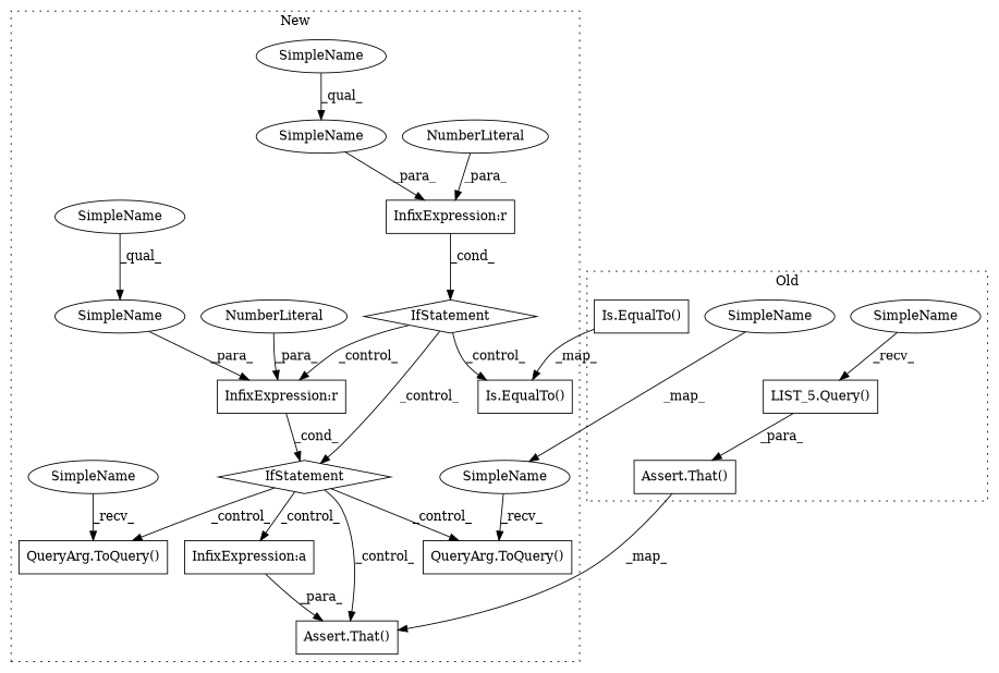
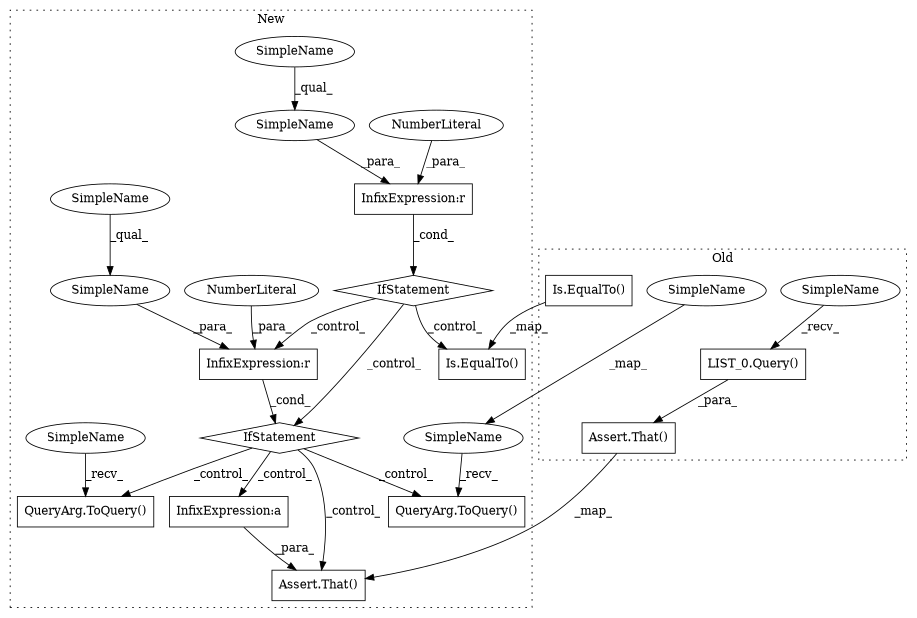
  digraph {
    node [a=42 l=4 s=13464 shape=box]
    n1 [a=32 l="8,1" label="Is.EqualTo()" s="10698,10707"]
    n2 [a=32 l="5,1" label="Assert.That()" s="10929,10958"]
-   n3 [a=32 l=7 label="LIST_5.Query()" s=10829]
+   n3 [a=32 l=7 label="LIST_0.Query()" s=10829]
    n4 [l=6 label=SimpleName s=10729 shape=ellipse]
    n5 [l=6 label=SimpleName s=10822 shape=ellipse]
    n6 [a=32 l="8,1" label="Is.EqualTo()" s="13553,13562"]
    n7 [a=27 label="InfixExpression:r" s=13474]
    n8 [a=34 l=1 label=NumberLiteral s=13478 shape=ellipse]
    n9 [a=32 l="5,1" label="Assert.That()" s="13803,13888"]
    n10 [a=25 l="4,2" label=IfStatement s="13460,13479" shape=diamond]
    n11 [a=32 l=9 label="QueryArg.ToQuery()" s=13930]
    n12 [l=10 label=SimpleName shape=ellipse]
    n13 [a=25 l="9,2" label=IfStatement s="13677,13701" shape=diamond]
    n14 [l=10 label=SimpleName s=13686 shape=ellipse]
    n15 [a=27 label="InfixExpression:r" s=13696]
    n16 [a=34 l=1 label=NumberLiteral s=13700 shape=ellipse]
    n17 [a=27 l=-13 label="InfixExpression:a" s=13821]
    n18 [a=32 l=9 label="QueryArg.ToQuery()" s=14136]
    n19 [l=3 label=SimpleName s=13926 shape=ellipse]
    n20 [l=3 label=SimpleName s=14132 shape=ellipse]
    n21 [label=SimpleName shape=ellipse]
    n22 [label=SimpleName s=13686 shape=ellipse]
    subgraph cluster_1 {
      label=Old
      style=dotted
      n1
      n2
      n3
      n4
      n5
    }
    subgraph cluster_2 {
      label=New
      style=dotted
      n6
      n7
      n8
      n9
      n10
      n11
      n12
      n13
      n14
      n15
      n16
      n17
      n18
      n19
      n20
      n21
      n22
    }
    n1 -> n6 [label=_map_]
    n2 -> n9 [label=_map_]
    n3 -> n2 [label=_para_]
    n4 -> n19 [label=_map_]
    n5 -> n3 [label=_recv_]
    n7 -> n10 [label=_cond_]
    n8 -> n7 [label=_para_]
    n10 -> n6 [label=_control_]
    n10 -> n13 [label=_control_]
    n10 -> n15 [label=_control_]
    n12 -> n7 [label=_para_]
    n13 -> n9 [label=_control_]
    n13 -> n11 [label=_control_]
    n13 -> n17 [label=_control_]
    n13 -> n18 [label=_control_]
    n14 -> n15 [label=_para_]
    n15 -> n13 [label=_cond_]
    n16 -> n15 [label=_para_]
    n17 -> n9 [label=_para_]
    n19 -> n11 [label=_recv_]
    n20 -> n18 [label=_recv_]
    n21 -> n12 [label=_qual_]
    n22 -> n14 [label=_qual_]
  }
